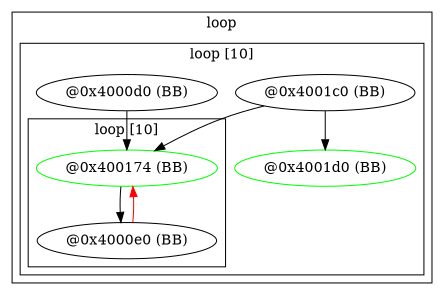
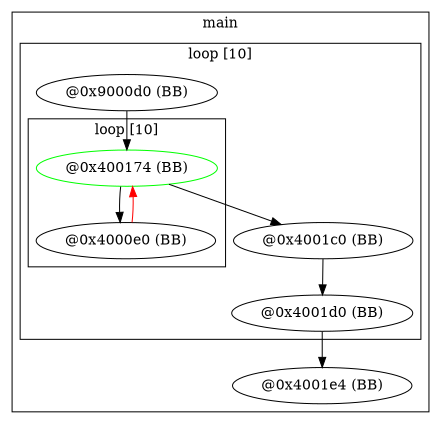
  digraph {
    n1 [color=green label="@0x400174 (BB)"]
    n2 [label="@0x4000e0 (BB)"]
-   n3 [color=green label="@0x4001d0 (BB)"]
+   n3 [color=black label="@0x4001d0 (BB)"]
    n4 [label="@0x4001c0 (BB)"]
-   n5 [label="@0x4000d0 (BB)"]
+   n5 [label="@0x9000d0 (BB)"]
+   n6 [label="@0x4001e4 (BB)"]
    subgraph cluster_1 {
-     label=loop
+     label=main
+     n6
      subgraph cluster_2 {
        label="loop [10]"
        n3
        n4
        n5
        subgraph cluster_3 {
          label="loop [10]"
          n1
          n2
        }
      }
    }
    n1 -> n2
-   n4 -> n1
+   n1 -> n4
    n2 -> n1 [color=red]
+   n3 -> n6
    n4 -> n3 [color=black]
    n5 -> n1
  }
